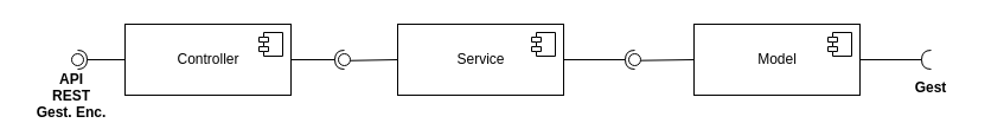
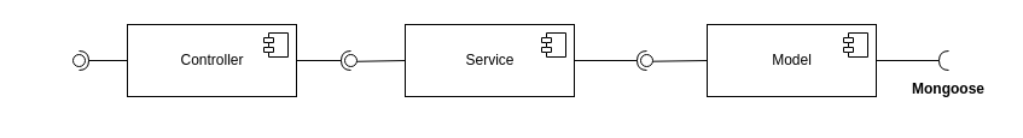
  <mxCell id="0" />
  <mxCell id="1" parent="0" />
  <mxCell id="2" value="Controller" style="html=1;" vertex="1" parent="1"><mxGeometry x="105" y="20" width="140" height="60" as="geometry" /></mxCell>
  <mxCell id="3" value="" style="shape=component;jettyWidth=8;jettyHeight=4;" vertex="1" parent="2"><mxGeometry x="1" width="20" height="20" relative="1" as="geometry"><mxPoint x="-27" y="7" as="offset" /></mxGeometry></mxCell>
  <mxCell id="4" value="Model" style="html=1;" vertex="1" parent="1"><mxGeometry x="585" y="20" width="140" height="60" as="geometry" /></mxCell>
  <mxCell id="5" value="" style="shape=component;jettyWidth=8;jettyHeight=4;" vertex="1" parent="4"><mxGeometry x="1" width="20" height="20" relative="1" as="geometry"><mxPoint x="-27" y="7" as="offset" /></mxGeometry></mxCell>
  <mxCell id="6" value="Service" style="html=1;" vertex="1" parent="1"><mxGeometry x="335" y="20" width="140" height="60" as="geometry" /></mxCell>
  <mxCell id="7" value="" style="shape=component;jettyWidth=8;jettyHeight=4;" vertex="1" parent="6"><mxGeometry x="1" width="20" height="20" relative="1" as="geometry"><mxPoint x="-27" y="7" as="offset" /></mxGeometry></mxCell>
  <mxCell id="8" value="" style="rounded=0;orthogonalLoop=1;jettySize=auto;html=1;endArrow=none;endFill=0;exitX=0;exitY=0.5;exitDx=0;exitDy=0;" edge="1" target="10" parent="1" source="6"><mxGeometry relative="1" as="geometry"><mxPoint x="270" y="50" as="sourcePoint" /></mxGeometry></mxCell>
  <mxCell id="9" value="" style="rounded=0;orthogonalLoop=1;jettySize=auto;html=1;endArrow=halfCircle;endFill=0;entryX=0.5;entryY=0.5;entryDx=0;entryDy=0;endSize=6;strokeWidth=1;exitX=1;exitY=0.5;exitDx=0;exitDy=0;" edge="1" target="10" parent="1" source="2"><mxGeometry relative="1" as="geometry"><mxPoint x="285" y="100" as="sourcePoint" /></mxGeometry></mxCell>
  <mxCell id="10" value="" style="ellipse;whiteSpace=wrap;html=1;fontFamily=Helvetica;fontSize=12;fontColor=#000000;align=center;strokeColor=#000000;fillColor=#ffffff;points=[];aspect=fixed;resizable=0;" vertex="1" parent="1"><mxGeometry x="285" y="45" width="10" height="10" as="geometry" /></mxCell>
  <mxCell id="11" value="" style="rounded=0;orthogonalLoop=1;jettySize=auto;html=1;endArrow=none;endFill=0;exitX=0;exitY=0.5;exitDx=0;exitDy=0;" edge="1" target="13" parent="1" source="4"><mxGeometry relative="1" as="geometry"><mxPoint x="515" y="50" as="sourcePoint" /></mxGeometry></mxCell>
  <mxCell id="12" value="" style="rounded=0;orthogonalLoop=1;jettySize=auto;html=1;endArrow=halfCircle;endFill=0;entryX=0.5;entryY=0.5;entryDx=0;entryDy=0;endSize=6;strokeWidth=1;exitX=1;exitY=0.5;exitDx=0;exitDy=0;" edge="1" target="13" parent="1" source="6"><mxGeometry relative="1" as="geometry"><mxPoint x="555" y="50" as="sourcePoint" /></mxGeometry></mxCell>
  <mxCell id="13" value="" style="ellipse;whiteSpace=wrap;html=1;fontFamily=Helvetica;fontSize=12;fontColor=#000000;align=center;strokeColor=#000000;fillColor=#ffffff;points=[];aspect=fixed;resizable=0;" vertex="1" parent="1"><mxGeometry x="530" y="45" width="10" height="10" as="geometry" /></mxCell>
  <mxCell id="14" value="" style="rounded=0;orthogonalLoop=1;jettySize=auto;html=1;endArrow=halfCircle;endFill=0;entryX=0.5;entryY=0.5;entryDx=0;entryDy=0;endSize=6;strokeWidth=1;exitX=0;exitY=0.5;exitDx=0;exitDy=0;" edge="1" target="15" parent="1" source="2"><mxGeometry relative="1" as="geometry"><mxPoint x="85" y="50" as="sourcePoint" /></mxGeometry></mxCell>
  <mxCell id="15" value="" style="ellipse;whiteSpace=wrap;html=1;fontFamily=Helvetica;fontSize=12;fontColor=#000000;align=center;strokeColor=#000000;fillColor=#ffffff;points=[];aspect=fixed;resizable=0;" vertex="1" parent="1"><mxGeometry x="60" y="45" width="10" height="10" as="geometry" /></mxCell>
  <mxCell id="16" value="" style="rounded=0;orthogonalLoop=1;jettySize=auto;html=1;endArrow=halfCircle;endFill=0;endSize=6;strokeWidth=1;exitX=1;exitY=0.5;exitDx=0;exitDy=0;" edge="1" parent="1" source="4"><mxGeometry relative="1" as="geometry"><mxPoint x="805" y="50" as="sourcePoint" /><mxPoint x="785" y="50" as="targetPoint" /></mxGeometry></mxCell>
- <mxCell id="17" value="API&#10;REST&#10;Gest. Enc." style="text;align=center;fontStyle=1;verticalAlign=middle;spacingLeft=3;spacingRight=3;strokeColor=none;rotatable=0;points=[[0,0.5],[1,0.5]];portConstraint=eastwest;" vertex="1" parent="1"><mxGeometry x="20" y="67" width="80" height="26" as="geometry" /></mxCell>
- <mxCell id="18" value="Gest" style="text;align=center;fontStyle=1;verticalAlign=middle;spacingLeft=3;spacingRight=3;strokeColor=none;rotatable=0;points=[[0,0.5],[1,0.5]];portConstraint=eastwest;" vertex="1" parent="1"><mxGeometry x="745" y="60" width="80" height="26" as="geometry" /></mxCell>
+ <mxCell id="18" value="Mongoose" style="text;align=center;fontStyle=1;verticalAlign=middle;spacingLeft=3;spacingRight=3;strokeColor=none;rotatable=0;points=[[0,0.5],[1,0.5]];portConstraint=eastwest;" vertex="1" parent="1"><mxGeometry x="745" y="60" width="80" height="26" as="geometry" /></mxCell>
